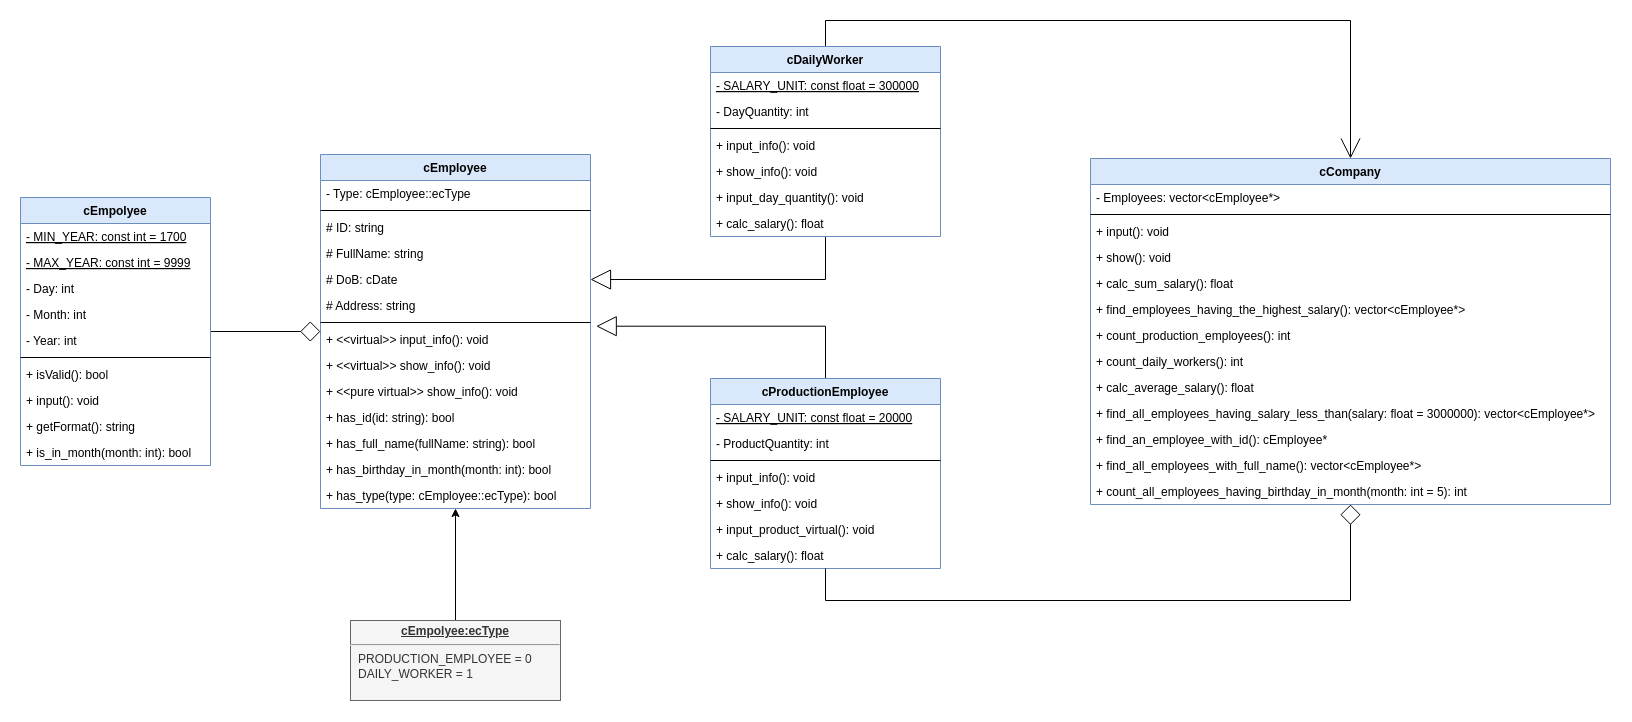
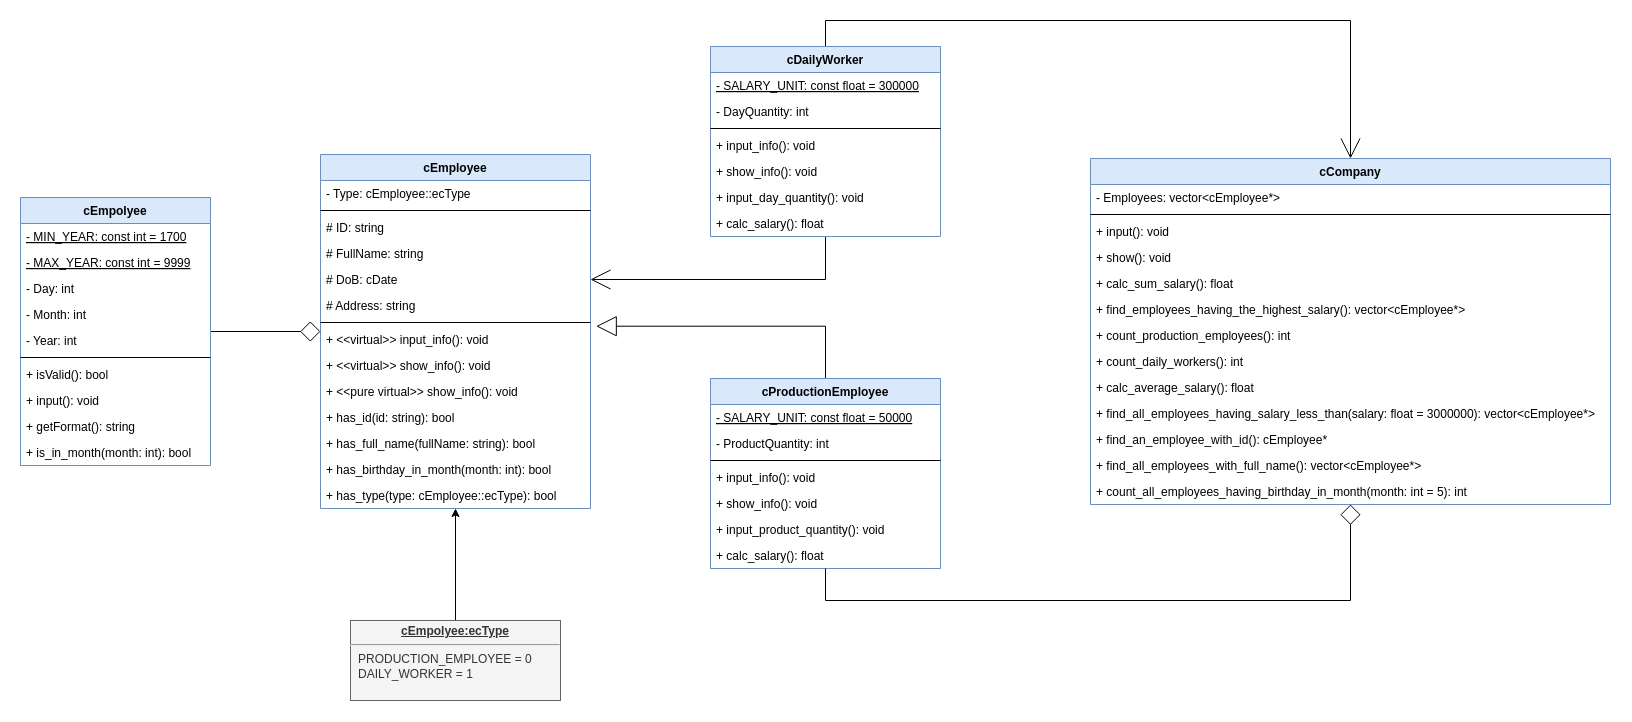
  <mxCell id="0" />
  <mxCell id="1" parent="0" />
  <mxCell id="2" value="cEmployee" style="swimlane;fontStyle=1;align=center;verticalAlign=top;childLayout=stackLayout;horizontal=1;startSize=26;horizontalStack=0;resizeParent=1;resizeParentMax=0;resizeLast=0;collapsible=1;marginBottom=0;fillColor=#dae8fc;strokeColor=#6c8ebf;" parent="1" vertex="1"><mxGeometry x="320" y="154" width="270" height="354" as="geometry" /></mxCell>
  <mxCell id="3" value="- Type: cEmployee::ecType" style="text;strokeColor=none;fillColor=none;align=left;verticalAlign=top;spacingLeft=4;spacingRight=4;overflow=hidden;rotatable=0;points=[[0,0.5],[1,0.5]];portConstraint=eastwest;" parent="2" vertex="1"><mxGeometry y="26" width="270" height="26" as="geometry" /></mxCell>
  <mxCell id="4" value="" style="line;strokeWidth=1;fillColor=none;align=left;verticalAlign=middle;spacingTop=-1;spacingLeft=3;spacingRight=3;rotatable=0;labelPosition=right;points=[];portConstraint=eastwest;" vertex="1" parent="2"><mxGeometry y="52" width="270" height="8" as="geometry" /></mxCell>
  <mxCell id="5" value="# ID: string" style="text;strokeColor=none;fillColor=none;align=left;verticalAlign=top;spacingLeft=4;spacingRight=4;overflow=hidden;rotatable=0;points=[[0,0.5],[1,0.5]];portConstraint=eastwest;" vertex="1" parent="2"><mxGeometry y="60" width="270" height="26" as="geometry" /></mxCell>
  <mxCell id="6" value="# FullName: string" style="text;strokeColor=none;fillColor=none;align=left;verticalAlign=top;spacingLeft=4;spacingRight=4;overflow=hidden;rotatable=0;points=[[0,0.5],[1,0.5]];portConstraint=eastwest;" parent="2" vertex="1"><mxGeometry y="86" width="270" height="26" as="geometry" /></mxCell>
  <mxCell id="7" value="# DoB: cDate" style="text;strokeColor=none;fillColor=none;align=left;verticalAlign=top;spacingLeft=4;spacingRight=4;overflow=hidden;rotatable=0;points=[[0,0.5],[1,0.5]];portConstraint=eastwest;" parent="2" vertex="1"><mxGeometry y="112" width="270" height="26" as="geometry" /></mxCell>
  <mxCell id="8" value="# Address: string" style="text;strokeColor=none;fillColor=none;align=left;verticalAlign=top;spacingLeft=4;spacingRight=4;overflow=hidden;rotatable=0;points=[[0,0.5],[1,0.5]];portConstraint=eastwest;" parent="2" vertex="1"><mxGeometry y="138" width="270" height="26" as="geometry" /></mxCell>
  <mxCell id="9" value="" style="line;strokeWidth=1;fillColor=none;align=left;verticalAlign=middle;spacingTop=-1;spacingLeft=3;spacingRight=3;rotatable=0;labelPosition=right;points=[];portConstraint=eastwest;" parent="2" vertex="1"><mxGeometry y="164" width="270" height="8" as="geometry" /></mxCell>
  <mxCell id="10" value="+ &lt;&lt;virtual&gt;&gt; input_info(): void" style="text;strokeColor=none;fillColor=none;align=left;verticalAlign=top;spacingLeft=4;spacingRight=4;overflow=hidden;rotatable=0;points=[[0,0.5],[1,0.5]];portConstraint=eastwest;" parent="2" vertex="1"><mxGeometry y="172" width="270" height="26" as="geometry" /></mxCell>
  <mxCell id="11" value="+ &lt;&lt;virtual&gt;&gt; show_info(): void" style="text;strokeColor=none;fillColor=none;align=left;verticalAlign=top;spacingLeft=4;spacingRight=4;overflow=hidden;rotatable=0;points=[[0,0.5],[1,0.5]];portConstraint=eastwest;" parent="2" vertex="1"><mxGeometry y="198" width="270" height="26" as="geometry" /></mxCell>
  <mxCell id="12" value="+ &lt;&lt;pure virtual&gt;&gt; show_info(): void" style="text;strokeColor=none;fillColor=none;align=left;verticalAlign=top;spacingLeft=4;spacingRight=4;overflow=hidden;rotatable=0;points=[[0,0.5],[1,0.5]];portConstraint=eastwest;" vertex="1" parent="2"><mxGeometry y="224" width="270" height="26" as="geometry" /></mxCell>
  <mxCell id="13" value="+ has_id(id: string): bool" style="text;strokeColor=none;fillColor=none;align=left;verticalAlign=top;spacingLeft=4;spacingRight=4;overflow=hidden;rotatable=0;points=[[0,0.5],[1,0.5]];portConstraint=eastwest;" vertex="1" parent="2"><mxGeometry y="250" width="270" height="26" as="geometry" /></mxCell>
  <mxCell id="14" value="+ has_full_name(fullName: string): bool" style="text;strokeColor=none;fillColor=none;align=left;verticalAlign=top;spacingLeft=4;spacingRight=4;overflow=hidden;rotatable=0;points=[[0,0.5],[1,0.5]];portConstraint=eastwest;" vertex="1" parent="2"><mxGeometry y="276" width="270" height="26" as="geometry" /></mxCell>
  <mxCell id="15" value="+ has_birthday_in_month(month: int): bool" style="text;strokeColor=none;fillColor=none;align=left;verticalAlign=top;spacingLeft=4;spacingRight=4;overflow=hidden;rotatable=0;points=[[0,0.5],[1,0.5]];portConstraint=eastwest;" vertex="1" parent="2"><mxGeometry y="302" width="270" height="26" as="geometry" /></mxCell>
  <mxCell id="16" value="+ has_type(type: cEmployee::ecType): bool" style="text;strokeColor=none;fillColor=none;align=left;verticalAlign=top;spacingLeft=4;spacingRight=4;overflow=hidden;rotatable=0;points=[[0,0.5],[1,0.5]];portConstraint=eastwest;" vertex="1" parent="2"><mxGeometry y="328" width="270" height="26" as="geometry" /></mxCell>
  <mxCell id="17" style="edgeStyle=orthogonalEdgeStyle;rounded=0;orthogonalLoop=1;jettySize=auto;html=1;endArrow=diamond;endFill=0;startSize=18;endSize=18;" parent="1" source="18" target="2" edge="1"><mxGeometry relative="1" as="geometry" /></mxCell>
  <mxCell id="18" value="cEmpolyee" style="swimlane;fontStyle=1;align=center;verticalAlign=top;childLayout=stackLayout;horizontal=1;startSize=26;horizontalStack=0;resizeParent=1;resizeParentMax=0;resizeLast=0;collapsible=1;marginBottom=0;fillColor=#dae8fc;strokeColor=#6c8ebf;" parent="1" vertex="1"><mxGeometry x="20" y="197" width="190" height="268" as="geometry" /></mxCell>
  <mxCell id="19" value="- MIN_YEAR: const int = 1700" style="text;strokeColor=none;fillColor=none;align=left;verticalAlign=top;spacingLeft=4;spacingRight=4;overflow=hidden;rotatable=0;points=[[0,0.5],[1,0.5]];portConstraint=eastwest;fontStyle=4" parent="18" vertex="1"><mxGeometry y="26" width="190" height="26" as="geometry" /></mxCell>
  <mxCell id="20" value="- MAX_YEAR: const int = 9999" style="text;strokeColor=none;fillColor=none;align=left;verticalAlign=top;spacingLeft=4;spacingRight=4;overflow=hidden;rotatable=0;points=[[0,0.5],[1,0.5]];portConstraint=eastwest;fontStyle=4" parent="18" vertex="1"><mxGeometry y="52" width="190" height="26" as="geometry" /></mxCell>
  <mxCell id="21" value="- Day: int" style="text;strokeColor=none;fillColor=none;align=left;verticalAlign=top;spacingLeft=4;spacingRight=4;overflow=hidden;rotatable=0;points=[[0,0.5],[1,0.5]];portConstraint=eastwest;" parent="18" vertex="1"><mxGeometry y="78" width="190" height="26" as="geometry" /></mxCell>
  <mxCell id="22" value="- Month: int" style="text;strokeColor=none;fillColor=none;align=left;verticalAlign=top;spacingLeft=4;spacingRight=4;overflow=hidden;rotatable=0;points=[[0,0.5],[1,0.5]];portConstraint=eastwest;" parent="18" vertex="1"><mxGeometry y="104" width="190" height="26" as="geometry" /></mxCell>
  <mxCell id="23" value="- Year: int" style="text;strokeColor=none;fillColor=none;align=left;verticalAlign=top;spacingLeft=4;spacingRight=4;overflow=hidden;rotatable=0;points=[[0,0.5],[1,0.5]];portConstraint=eastwest;" parent="18" vertex="1"><mxGeometry y="130" width="190" height="26" as="geometry" /></mxCell>
  <mxCell id="24" value="" style="line;strokeWidth=1;fillColor=none;align=left;verticalAlign=middle;spacingTop=-1;spacingLeft=3;spacingRight=3;rotatable=0;labelPosition=right;points=[];portConstraint=eastwest;" parent="18" vertex="1"><mxGeometry y="156" width="190" height="8" as="geometry" /></mxCell>
  <mxCell id="25" value="+ isValid(): bool" style="text;strokeColor=none;fillColor=none;align=left;verticalAlign=top;spacingLeft=4;spacingRight=4;overflow=hidden;rotatable=0;points=[[0,0.5],[1,0.5]];portConstraint=eastwest;" parent="18" vertex="1"><mxGeometry y="164" width="190" height="26" as="geometry" /></mxCell>
  <mxCell id="26" value="+ input(): void" style="text;strokeColor=none;fillColor=none;align=left;verticalAlign=top;spacingLeft=4;spacingRight=4;overflow=hidden;rotatable=0;points=[[0,0.5],[1,0.5]];portConstraint=eastwest;" parent="18" vertex="1"><mxGeometry y="190" width="190" height="26" as="geometry" /></mxCell>
  <mxCell id="27" value="+ getFormat(): string" style="text;strokeColor=none;fillColor=none;align=left;verticalAlign=top;spacingLeft=4;spacingRight=4;overflow=hidden;rotatable=0;points=[[0,0.5],[1,0.5]];portConstraint=eastwest;" parent="18" vertex="1"><mxGeometry y="216" width="190" height="26" as="geometry" /></mxCell>
  <mxCell id="28" value="+ is_in_month(month: int): bool" style="text;strokeColor=none;fillColor=none;align=left;verticalAlign=top;spacingLeft=4;spacingRight=4;overflow=hidden;rotatable=0;points=[[0,0.5],[1,0.5]];portConstraint=eastwest;" vertex="1" parent="18"><mxGeometry y="242" width="190" height="26" as="geometry" /></mxCell>
  <mxCell id="29" style="edgeStyle=orthogonalEdgeStyle;rounded=0;orthogonalLoop=1;jettySize=auto;html=1;entryX=1.019;entryY=-0.205;entryDx=0;entryDy=0;entryPerimeter=0;endArrow=block;endFill=0;endSize=18;startSize=18;" parent="1" source="30" edge="1"><mxGeometry relative="1" as="geometry"><mxPoint x="595.714" y="325.714" as="targetPoint" /><Array as="points"><mxPoint x="825" y="326" /></Array></mxGeometry></mxCell>
  <mxCell id="30" value="cProductionEmployee" style="swimlane;fontStyle=1;align=center;verticalAlign=top;childLayout=stackLayout;horizontal=1;startSize=26;horizontalStack=0;resizeParent=1;resizeParentMax=0;resizeLast=0;collapsible=1;marginBottom=0;fillColor=#dae8fc;strokeColor=#6c8ebf;" parent="1" vertex="1"><mxGeometry x="710" y="378" width="230" height="190" as="geometry" /></mxCell>
- <mxCell id="31" value="- SALARY_UNIT: const float = 20000" style="text;strokeColor=none;fillColor=none;align=left;verticalAlign=top;spacingLeft=4;spacingRight=4;overflow=hidden;rotatable=0;points=[[0,0.5],[1,0.5]];portConstraint=eastwest;fontStyle=4" parent="30" vertex="1"><mxGeometry y="26" width="230" height="26" as="geometry" /></mxCell>
+ <mxCell id="31" value="- SALARY_UNIT: const float = 50000" style="text;strokeColor=none;fillColor=none;align=left;verticalAlign=top;spacingLeft=4;spacingRight=4;overflow=hidden;rotatable=0;points=[[0,0.5],[1,0.5]];portConstraint=eastwest;fontStyle=4" parent="30" vertex="1"><mxGeometry y="26" width="230" height="26" as="geometry" /></mxCell>
  <mxCell id="32" value="- ProductQuantity: int" style="text;strokeColor=none;fillColor=none;align=left;verticalAlign=top;spacingLeft=4;spacingRight=4;overflow=hidden;rotatable=0;points=[[0,0.5],[1,0.5]];portConstraint=eastwest;" parent="30" vertex="1"><mxGeometry y="52" width="230" height="26" as="geometry" /></mxCell>
  <mxCell id="33" value="" style="line;strokeWidth=1;fillColor=none;align=left;verticalAlign=middle;spacingTop=-1;spacingLeft=3;spacingRight=3;rotatable=0;labelPosition=right;points=[];portConstraint=eastwest;" parent="30" vertex="1"><mxGeometry y="78" width="230" height="8" as="geometry" /></mxCell>
  <mxCell id="34" value="+ input_info(): void" style="text;strokeColor=none;fillColor=none;align=left;verticalAlign=top;spacingLeft=4;spacingRight=4;overflow=hidden;rotatable=0;points=[[0,0.5],[1,0.5]];portConstraint=eastwest;" parent="30" vertex="1"><mxGeometry y="86" width="230" height="26" as="geometry" /></mxCell>
  <mxCell id="35" value="+ show_info(): void" style="text;strokeColor=none;fillColor=none;align=left;verticalAlign=top;spacingLeft=4;spacingRight=4;overflow=hidden;rotatable=0;points=[[0,0.5],[1,0.5]];portConstraint=eastwest;" parent="30" vertex="1"><mxGeometry y="112" width="230" height="26" as="geometry" /></mxCell>
- <mxCell id="36" value="+ input_product_virtual(): void" style="text;strokeColor=none;fillColor=none;align=left;verticalAlign=top;spacingLeft=4;spacingRight=4;overflow=hidden;rotatable=0;points=[[0,0.5],[1,0.5]];portConstraint=eastwest;" parent="30" vertex="1"><mxGeometry y="138" width="230" height="26" as="geometry" /></mxCell>
+ <mxCell id="36" value="+ input_product_quantity(): void" style="text;strokeColor=none;fillColor=none;align=left;verticalAlign=top;spacingLeft=4;spacingRight=4;overflow=hidden;rotatable=0;points=[[0,0.5],[1,0.5]];portConstraint=eastwest;" parent="30" vertex="1"><mxGeometry y="138" width="230" height="26" as="geometry" /></mxCell>
  <mxCell id="37" value="+ calc_salary(): float" style="text;strokeColor=none;fillColor=none;align=left;verticalAlign=top;spacingLeft=4;spacingRight=4;overflow=hidden;rotatable=0;points=[[0,0.5],[1,0.5]];portConstraint=eastwest;" parent="30" vertex="1"><mxGeometry y="164" width="230" height="26" as="geometry" /></mxCell>
- <mxCell id="38" style="edgeStyle=orthogonalEdgeStyle;rounded=0;orthogonalLoop=1;jettySize=auto;html=1;entryX=1;entryY=0.5;entryDx=0;entryDy=0;endArrow=block;endFill=0;endSize=18;startSize=18;" parent="1" source="40" target="7" edge="1"><mxGeometry relative="1" as="geometry" /></mxCell>
+ <mxCell id="38" style="edgeStyle=orthogonalEdgeStyle;rounded=0;orthogonalLoop=1;jettySize=auto;html=1;entryX=1;entryY=0.5;entryDx=0;entryDy=0;endArrow=open;endFill=0;endSize=18;startSize=18;" parent="1" source="40" target="7" edge="1"><mxGeometry relative="1" as="geometry" /></mxCell>
  <mxCell id="39" style="edgeStyle=orthogonalEdgeStyle;rounded=0;orthogonalLoop=1;jettySize=auto;html=1;entryX=0.5;entryY=0;entryDx=0;entryDy=0;startSize=18;endArrow=open;endFill=0;endSize=18;" parent="1" source="40" target="48" edge="1"><mxGeometry relative="1" as="geometry"><Array as="points"><mxPoint x="825" y="20" /><mxPoint x="1350" y="20" /></Array></mxGeometry></mxCell>
  <mxCell id="40" value="cDailyWorker" style="swimlane;fontStyle=1;align=center;verticalAlign=top;childLayout=stackLayout;horizontal=1;startSize=26;horizontalStack=0;resizeParent=1;resizeParentMax=0;resizeLast=0;collapsible=1;marginBottom=0;fillColor=#dae8fc;strokeColor=#6c8ebf;" parent="1" vertex="1"><mxGeometry x="710" y="46" width="230" height="190" as="geometry" /></mxCell>
  <mxCell id="41" value="- SALARY_UNIT: const float = 300000" style="text;strokeColor=none;fillColor=none;align=left;verticalAlign=top;spacingLeft=4;spacingRight=4;overflow=hidden;rotatable=0;points=[[0,0.5],[1,0.5]];portConstraint=eastwest;fontStyle=4" parent="40" vertex="1"><mxGeometry y="26" width="230" height="26" as="geometry" /></mxCell>
  <mxCell id="42" value="- DayQuantity: int" style="text;strokeColor=none;fillColor=none;align=left;verticalAlign=top;spacingLeft=4;spacingRight=4;overflow=hidden;rotatable=0;points=[[0,0.5],[1,0.5]];portConstraint=eastwest;" parent="40" vertex="1"><mxGeometry y="52" width="230" height="26" as="geometry" /></mxCell>
  <mxCell id="43" value="" style="line;strokeWidth=1;fillColor=none;align=left;verticalAlign=middle;spacingTop=-1;spacingLeft=3;spacingRight=3;rotatable=0;labelPosition=right;points=[];portConstraint=eastwest;" parent="40" vertex="1"><mxGeometry y="78" width="230" height="8" as="geometry" /></mxCell>
  <mxCell id="44" value="+ input_info(): void" style="text;strokeColor=none;fillColor=none;align=left;verticalAlign=top;spacingLeft=4;spacingRight=4;overflow=hidden;rotatable=0;points=[[0,0.5],[1,0.5]];portConstraint=eastwest;" parent="40" vertex="1"><mxGeometry y="86" width="230" height="26" as="geometry" /></mxCell>
  <mxCell id="45" value="+ show_info(): void" style="text;strokeColor=none;fillColor=none;align=left;verticalAlign=top;spacingLeft=4;spacingRight=4;overflow=hidden;rotatable=0;points=[[0,0.5],[1,0.5]];portConstraint=eastwest;" parent="40" vertex="1"><mxGeometry y="112" width="230" height="26" as="geometry" /></mxCell>
  <mxCell id="46" value="+ input_day_quantity(): void" style="text;strokeColor=none;fillColor=none;align=left;verticalAlign=top;spacingLeft=4;spacingRight=4;overflow=hidden;rotatable=0;points=[[0,0.5],[1,0.5]];portConstraint=eastwest;" parent="40" vertex="1"><mxGeometry y="138" width="230" height="26" as="geometry" /></mxCell>
  <mxCell id="47" value="+ calc_salary(): float" style="text;strokeColor=none;fillColor=none;align=left;verticalAlign=top;spacingLeft=4;spacingRight=4;overflow=hidden;rotatable=0;points=[[0,0.5],[1,0.5]];portConstraint=eastwest;" parent="40" vertex="1"><mxGeometry y="164" width="230" height="26" as="geometry" /></mxCell>
  <mxCell id="48" value="cCompany" style="swimlane;fontStyle=1;align=center;verticalAlign=top;childLayout=stackLayout;horizontal=1;startSize=26;horizontalStack=0;resizeParent=1;resizeParentMax=0;resizeLast=0;collapsible=1;marginBottom=0;fillColor=#dae8fc;strokeColor=#6c8ebf;" parent="1" vertex="1"><mxGeometry x="1090" y="158" width="520" height="346" as="geometry" /></mxCell>
  <mxCell id="49" value="- Employees: vector&lt;cEmployee*&gt;" style="text;strokeColor=none;fillColor=none;align=left;verticalAlign=top;spacingLeft=4;spacingRight=4;overflow=hidden;rotatable=0;points=[[0,0.5],[1,0.5]];portConstraint=eastwest;" parent="48" vertex="1"><mxGeometry y="26" width="520" height="26" as="geometry" /></mxCell>
  <mxCell id="50" value="" style="line;strokeWidth=1;fillColor=none;align=left;verticalAlign=middle;spacingTop=-1;spacingLeft=3;spacingRight=3;rotatable=0;labelPosition=right;points=[];portConstraint=eastwest;" vertex="1" parent="48"><mxGeometry y="52" width="520" height="8" as="geometry" /></mxCell>
  <mxCell id="51" value="+ input(): void" style="text;strokeColor=none;fillColor=none;align=left;verticalAlign=top;spacingLeft=4;spacingRight=4;overflow=hidden;rotatable=0;points=[[0,0.5],[1,0.5]];portConstraint=eastwest;" vertex="1" parent="48"><mxGeometry y="60" width="520" height="26" as="geometry" /></mxCell>
  <mxCell id="52" value="+ show(): void" style="text;strokeColor=none;fillColor=none;align=left;verticalAlign=top;spacingLeft=4;spacingRight=4;overflow=hidden;rotatable=0;points=[[0,0.5],[1,0.5]];portConstraint=eastwest;" vertex="1" parent="48"><mxGeometry y="86" width="520" height="26" as="geometry" /></mxCell>
  <mxCell id="53" value="+ calc_sum_salary(): float" style="text;strokeColor=none;fillColor=none;align=left;verticalAlign=top;spacingLeft=4;spacingRight=4;overflow=hidden;rotatable=0;points=[[0,0.5],[1,0.5]];portConstraint=eastwest;" vertex="1" parent="48"><mxGeometry y="112" width="520" height="26" as="geometry" /></mxCell>
  <mxCell id="54" value="+ find_employees_having_the_highest_salary(): vector&lt;cEmployee*&gt;" style="text;strokeColor=none;fillColor=none;align=left;verticalAlign=top;spacingLeft=4;spacingRight=4;overflow=hidden;rotatable=0;points=[[0,0.5],[1,0.5]];portConstraint=eastwest;" vertex="1" parent="48"><mxGeometry y="138" width="520" height="26" as="geometry" /></mxCell>
  <mxCell id="55" value="+ count_production_employees(): int" style="text;strokeColor=none;fillColor=none;align=left;verticalAlign=top;spacingLeft=4;spacingRight=4;overflow=hidden;rotatable=0;points=[[0,0.5],[1,0.5]];portConstraint=eastwest;" vertex="1" parent="48"><mxGeometry y="164" width="520" height="26" as="geometry" /></mxCell>
  <mxCell id="56" value="+ count_daily_workers(): int" style="text;strokeColor=none;fillColor=none;align=left;verticalAlign=top;spacingLeft=4;spacingRight=4;overflow=hidden;rotatable=0;points=[[0,0.5],[1,0.5]];portConstraint=eastwest;" vertex="1" parent="48"><mxGeometry y="190" width="520" height="26" as="geometry" /></mxCell>
  <mxCell id="57" value="+ calc_average_salary(): float" style="text;strokeColor=none;fillColor=none;align=left;verticalAlign=top;spacingLeft=4;spacingRight=4;overflow=hidden;rotatable=0;points=[[0,0.5],[1,0.5]];portConstraint=eastwest;" vertex="1" parent="48"><mxGeometry y="216" width="520" height="26" as="geometry" /></mxCell>
  <mxCell id="58" value="+ find_all_employees_having_salary_less_than(salary: float = 3000000): vector&lt;cEmployee*&gt;" style="text;strokeColor=none;fillColor=none;align=left;verticalAlign=top;spacingLeft=4;spacingRight=4;overflow=hidden;rotatable=0;points=[[0,0.5],[1,0.5]];portConstraint=eastwest;" vertex="1" parent="48"><mxGeometry y="242" width="520" height="26" as="geometry" /></mxCell>
  <mxCell id="59" value="+ find_an_employee_with_id(): cEmployee*" style="text;strokeColor=none;fillColor=none;align=left;verticalAlign=top;spacingLeft=4;spacingRight=4;overflow=hidden;rotatable=0;points=[[0,0.5],[1,0.5]];portConstraint=eastwest;" vertex="1" parent="48"><mxGeometry y="268" width="520" height="26" as="geometry" /></mxCell>
  <mxCell id="60" value="+ find_all_employees_with_full_name(): vector&lt;cEmployee*&gt;" style="text;strokeColor=none;fillColor=none;align=left;verticalAlign=top;spacingLeft=4;spacingRight=4;overflow=hidden;rotatable=0;points=[[0,0.5],[1,0.5]];portConstraint=eastwest;" vertex="1" parent="48"><mxGeometry y="294" width="520" height="26" as="geometry" /></mxCell>
  <mxCell id="61" value="+ count_all_employees_having_birthday_in_month(month: int = 5): int" style="text;strokeColor=none;fillColor=none;align=left;verticalAlign=top;spacingLeft=4;spacingRight=4;overflow=hidden;rotatable=0;points=[[0,0.5],[1,0.5]];portConstraint=eastwest;" vertex="1" parent="48"><mxGeometry y="320" width="520" height="26" as="geometry" /></mxCell>
  <mxCell id="62" style="edgeStyle=orthogonalEdgeStyle;rounded=0;orthogonalLoop=1;jettySize=auto;html=1;startSize=18;endArrow=diamond;endFill=0;endSize=18;" parent="1" source="30" target="48" edge="1"><mxGeometry relative="1" as="geometry"><Array as="points"><mxPoint x="825" y="600" /><mxPoint x="1350" y="600" /></Array></mxGeometry></mxCell>
  <mxCell id="63" style="edgeStyle=orthogonalEdgeStyle;rounded=0;orthogonalLoop=1;jettySize=auto;html=1;" edge="1" parent="1" source="64" target="2"><mxGeometry relative="1" as="geometry" /></mxCell>
  <mxCell id="64" value="&lt;p style=&quot;margin: 0px ; margin-top: 4px ; text-align: center ; text-decoration: underline&quot;&gt;&lt;b&gt;cEmpolyee:ecType&lt;/b&gt;&lt;/p&gt;&lt;hr&gt;&lt;p style=&quot;margin: 0px ; margin-left: 8px&quot;&gt;PRODUCTION_EMPLOYEE = 0&lt;/p&gt;&lt;p style=&quot;margin: 0px ; margin-left: 8px&quot;&gt;DAILY_WORKER = 1&lt;/p&gt;" style="verticalAlign=top;align=left;overflow=fill;fontSize=12;fontFamily=Helvetica;html=1;fillColor=#f5f5f5;strokeColor=#666666;fontColor=#333333;" vertex="1" parent="1"><mxGeometry x="350" y="620" width="210" height="80" as="geometry" /></mxCell>
